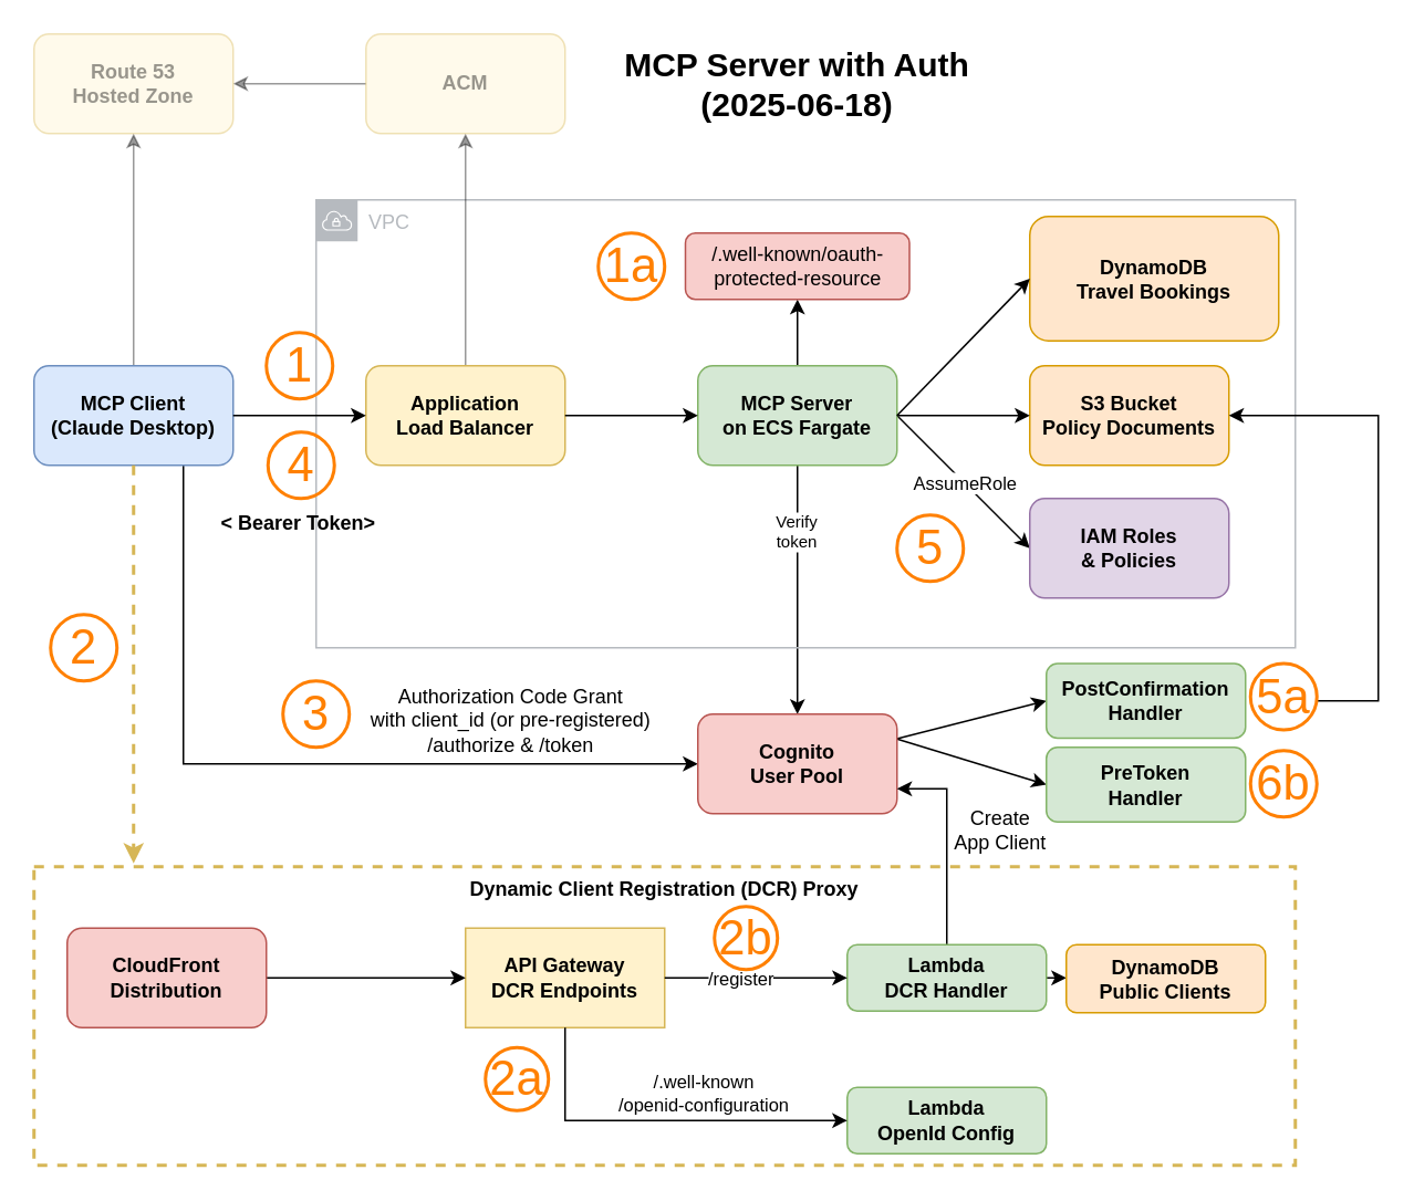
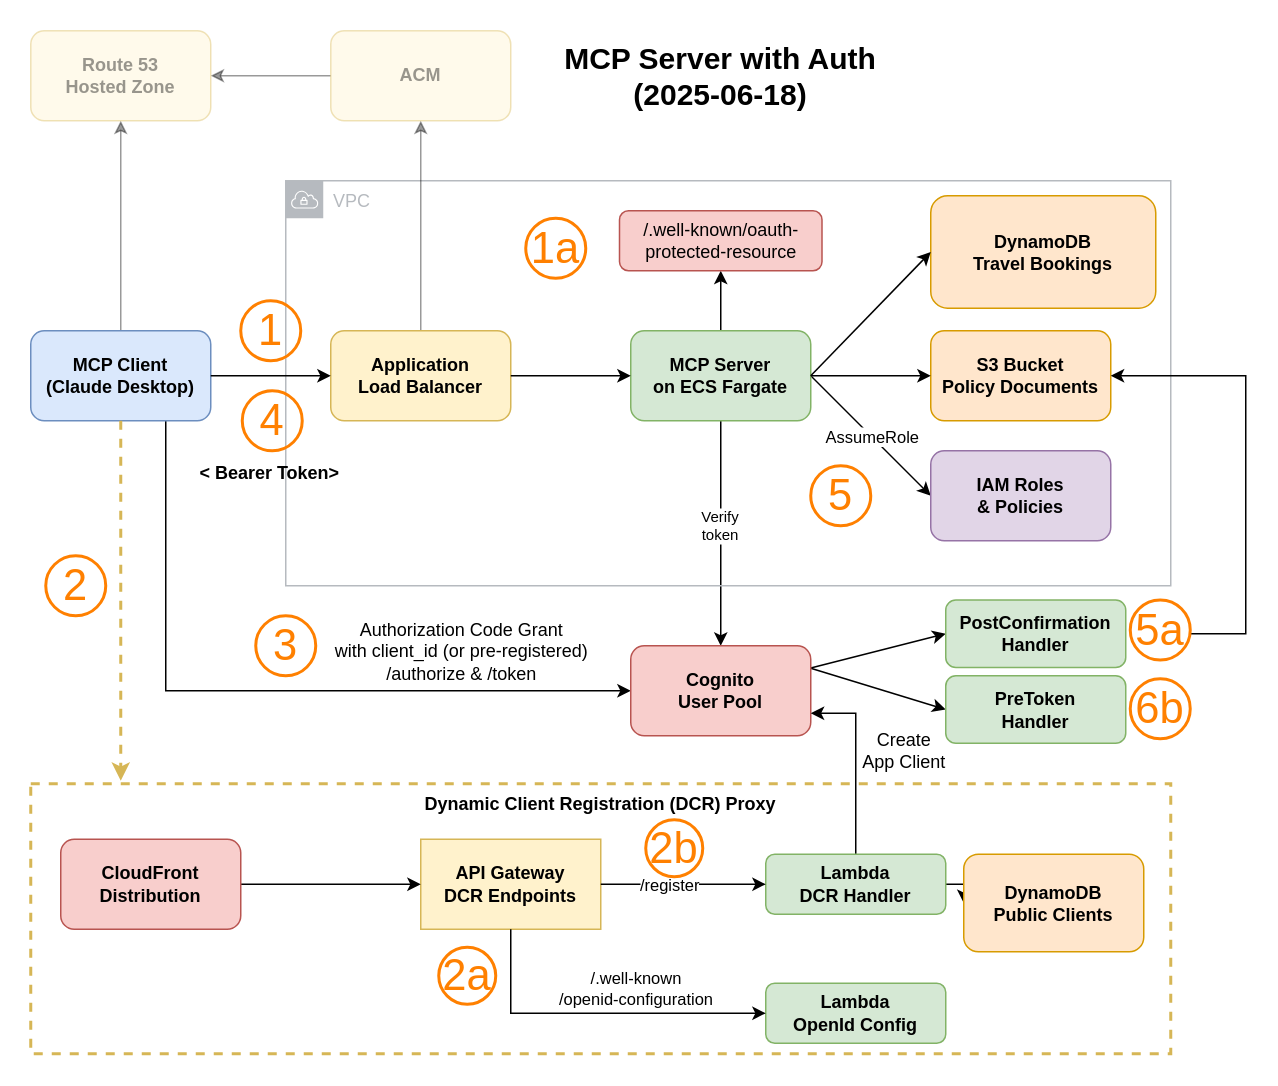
  <mxCell id="0" />
  <mxCell id="1" parent="0" />
  <mxCell id="2" value="" style="endArrow=classic;html=1;rounded=0;exitX=0.5;exitY=1;exitDx=0;exitDy=0;entryX=0.5;entryY=0;entryDx=0;entryDy=0;" parent="1" source="13" target="16" edge="1"><mxGeometry width="50" height="50" relative="1" as="geometry"><mxPoint x="370" y="420" as="sourcePoint" /><mxPoint x="420" y="370" as="targetPoint" /></mxGeometry></mxCell>
  <mxCell id="3" value="VPC" style="sketch=0;outlineConnect=0;gradientColor=none;html=1;whiteSpace=wrap;fontSize=12;fontStyle=0;shape=mxgraph.aws4.group;grIcon=mxgraph.aws4.group_vpc;strokeColor=#B6BABF;fillColor=none;verticalAlign=top;align=left;spacingLeft=30;fontColor=#B6BABF;dashed=0;" parent="1" vertex="1"><mxGeometry x="190" width="590" height="270" as="geometry" y="120" /></mxCell>
  <mxCell id="4" value="MCP Server with Auth&lt;br&gt;(2025-06-18)" style="text;html=1;strokeColor=none;fillColor=none;align=center;verticalAlign=middle;whiteSpace=wrap;rounded=0;fontSize=20;fontStyle=1;" parent="1" vertex="1"><mxGeometry x="330" y="35" width="300" height="30" as="geometry" /></mxCell>
  <mxCell id="5" style="edgeStyle=orthogonalEdgeStyle;rounded=0;orthogonalLoop=1;jettySize=auto;html=1;exitX=0.5;exitY=0;exitDx=0;exitDy=0;entryX=0.5;entryY=1;entryDx=0;entryDy=0;opacity=40;textOpacity=40;" parent="1" source="7" target="36" edge="1"><mxGeometry relative="1" as="geometry" /></mxCell>
  <mxCell id="6" style="edgeStyle=orthogonalEdgeStyle;rounded=0;orthogonalLoop=1;jettySize=auto;html=1;exitX=0.75;exitY=1;exitDx=0;exitDy=0;entryX=0;entryY=0.5;entryDx=0;entryDy=0;" parent="1" source="7" target="16" edge="1"><mxGeometry relative="1" as="geometry" /></mxCell>
  <mxCell id="7" value="MCP Client&#10;(Claude Desktop)" style="rounded=1;whiteSpace=wrap;html=1;fillColor=#dae8fc;strokeColor=#6c8ebf;fontSize=12;fontStyle=1;" parent="1" vertex="1"><mxGeometry x="20" y="220" width="120" height="60" as="geometry" /></mxCell>
  <mxCell id="8" style="edgeStyle=orthogonalEdgeStyle;rounded=0;orthogonalLoop=1;jettySize=auto;html=1;exitX=0.5;exitY=0;exitDx=0;exitDy=0;opacity=40;textOpacity=40;" parent="1" source="9" target="35" edge="1"><mxGeometry relative="1" as="geometry" /></mxCell>
  <mxCell id="9" value="Application&#10;Load Balancer" style="rounded=1;whiteSpace=wrap;html=1;fillColor=#fff2cc;strokeColor=#d6b656;fontSize=12;fontStyle=1;" parent="1" vertex="1"><mxGeometry x="220" y="220" width="120" height="60" as="geometry" /></mxCell>
  <mxCell id="10" style="rounded=0;orthogonalLoop=1;jettySize=auto;html=1;exitX=1;exitY=0.5;exitDx=0;exitDy=0;entryX=0;entryY=0.5;entryDx=0;entryDy=0;" parent="1" source="13" target="27" edge="1"><mxGeometry relative="1" as="geometry" /></mxCell>
  <mxCell id="11" value="AssumeRole" style="edgeLabel;html=1;align=center;verticalAlign=middle;resizable=0;points=[];" parent="10" vertex="1" connectable="0"><mxGeometry x="-0.131" y="2" relative="1" as="geometry"><mxPoint x="4" y="7" as="offset" /></mxGeometry></mxCell>
  <mxCell id="12" style="edgeStyle=orthogonalEdgeStyle;rounded=0;orthogonalLoop=1;jettySize=auto;html=1;entryX=0.5;entryY=1;entryDx=0;entryDy=0;" parent="1" source="13" target="40" edge="1"><mxGeometry relative="1" as="geometry" /></mxCell>
  <mxCell id="13" value="MCP Server&lt;br&gt;on ECS Fargate" style="rounded=1;whiteSpace=wrap;html=1;fillColor=#d5e8d4;strokeColor=#82b366;fontSize=12;fontStyle=1;" parent="1" vertex="1"><mxGeometry x="420" y="220" width="120" height="60" as="geometry" /></mxCell>
  <mxCell id="14" style="rounded=0;orthogonalLoop=1;jettySize=auto;html=1;exitX=1;exitY=0.25;exitDx=0;exitDy=0;entryX=0;entryY=0.5;entryDx=0;entryDy=0;" parent="1" source="16" target="47" edge="1"><mxGeometry relative="1" as="geometry" /></mxCell>
  <mxCell id="15" style="rounded=0;orthogonalLoop=1;jettySize=auto;html=1;entryX=0;entryY=0.5;entryDx=0;entryDy=0;" parent="1" source="16" target="50" edge="1"><mxGeometry relative="1" as="geometry" /></mxCell>
  <mxCell id="16" value="Cognito&#10;User Pool" style="rounded=1;whiteSpace=wrap;html=1;fillColor=#f8cecc;strokeColor=#b85450;fontSize=12;fontStyle=1;" parent="1" vertex="1"><mxGeometry x="420" y="430" width="120" height="60" as="geometry" /></mxCell>
  <mxCell id="17" value="DynamoDB&#10;Travel Bookings" style="rounded=1;whiteSpace=wrap;html=1;fillColor=#ffe6cc;strokeColor=#d79b00;fontSize=12;fontStyle=1;" parent="1" vertex="1"><mxGeometry x="620" y="130" width="150" height="75" as="geometry" /></mxCell>
  <mxCell id="18" value="S3 Bucket&#10;Policy Documents" style="rounded=1;whiteSpace=wrap;html=1;fillColor=#ffe6cc;strokeColor=#d79b00;fontSize=12;fontStyle=1;" parent="1" vertex="1"><mxGeometry x="620" y="220" width="120" height="60" as="geometry" /></mxCell>
  <mxCell id="19" value="Dynamic Client Registration (DCR) Proxy" style="rounded=0;whiteSpace=wrap;html=1;fillColor=none;strokeColor=#d6b656;strokeWidth=2;dashed=1;fontSize=12;fontStyle=1;verticalAlign=top;" parent="1" vertex="1"><mxGeometry x="20" y="522" width="760" height="180" as="geometry" /></mxCell>
  <mxCell id="20" value="API Gateway&#10;DCR Endpoints" style="rounded=1;whiteSpace=wrap;html=1;fillColor=#fff2cc;strokeColor=#d6b656;fontSize=12;fontStyle=1;arcSize=0;" parent="1" vertex="1"><mxGeometry x="280" y="559" width="120" height="60" as="geometry" /></mxCell>
  <mxCell id="21" style="edgeStyle=orthogonalEdgeStyle;rounded=0;orthogonalLoop=1;jettySize=auto;html=1;" parent="1" source="22" target="20" edge="1"><mxGeometry relative="1" as="geometry" /></mxCell>
  <mxCell id="22" value="CloudFront&#10;Distribution" style="rounded=1;whiteSpace=wrap;html=1;fillColor=#f8cecc;strokeColor=#b85450;fontSize=12;fontStyle=1;" parent="1" vertex="1"><mxGeometry x="40" y="559" width="120" height="60" as="geometry" /></mxCell>
  <mxCell id="23" value="Lambda&lt;br&gt;OpenId Config" style="rounded=1;whiteSpace=wrap;html=1;fillColor=#d5e8d4;strokeColor=#82b366;fontSize=12;fontStyle=1;" parent="1" vertex="1"><mxGeometry x="510" y="655" width="120" height="40" as="geometry" /></mxCell>
  <mxCell id="24" style="edgeStyle=orthogonalEdgeStyle;rounded=0;orthogonalLoop=1;jettySize=auto;html=1;entryX=1;entryY=0.75;entryDx=0;entryDy=0;" parent="1" source="26" target="16" edge="1"><mxGeometry relative="1" as="geometry" /></mxCell>
  <mxCell id="25" style="edgeStyle=orthogonalEdgeStyle;rounded=0;orthogonalLoop=1;jettySize=auto;html=1;exitX=1;exitY=0.5;exitDx=0;exitDy=0;entryX=0;entryY=0.5;entryDx=0;entryDy=0;" edge="1" parent="1" source="26" target="58"><mxGeometry relative="1" as="geometry" /></mxCell>
  <mxCell id="26" value="Lambda&lt;br&gt;DCR Handler" style="rounded=1;whiteSpace=wrap;html=1;fillColor=#d5e8d4;strokeColor=#82b366;fontSize=12;fontStyle=1;" parent="1" vertex="1"><mxGeometry x="510" y="569" width="120" height="40" as="geometry" /></mxCell>
  <mxCell id="27" value="IAM Roles&#10;&amp; Policies" style="rounded=1;whiteSpace=wrap;html=1;fillColor=#e1d5e7;strokeColor=#9673a6;fontSize=12;fontStyle=1;" parent="1" vertex="1"><mxGeometry x="620" y="300" width="120" height="60" as="geometry" /></mxCell>
  <mxCell id="28" value="" style="endArrow=classic;html=1;rounded=0;exitX=1;exitY=0.5;exitDx=0;exitDy=0;entryX=0;entryY=0.5;entryDx=0;entryDy=0;" parent="1" source="7" target="9" edge="1"><mxGeometry width="50" height="50" relative="1" as="geometry"><mxPoint x="370" y="420" as="sourcePoint" /><mxPoint x="420" y="370" as="targetPoint" /></mxGeometry></mxCell>
  <mxCell id="29" value="" style="endArrow=classic;html=1;rounded=0;exitX=1;exitY=0.5;exitDx=0;exitDy=0;entryX=0;entryY=0.5;entryDx=0;entryDy=0;" parent="1" source="9" target="13" edge="1"><mxGeometry width="50" height="50" relative="1" as="geometry"><mxPoint x="370" y="420" as="sourcePoint" /><mxPoint x="420" y="370" as="targetPoint" /></mxGeometry></mxCell>
  <mxCell id="30" value="" style="endArrow=classic;html=1;rounded=0;entryX=0;entryY=0.5;entryDx=0;entryDy=0;" parent="1" target="17" edge="1"><mxGeometry width="50" height="50" relative="1" as="geometry"><mxPoint x="540" y="250" as="sourcePoint" /><mxPoint x="420" y="370" as="targetPoint" /></mxGeometry></mxCell>
  <mxCell id="31" value="" style="endArrow=classic;html=1;rounded=0;exitX=1;exitY=0.5;exitDx=0;exitDy=0;entryX=0;entryY=0.5;entryDx=0;entryDy=0;" parent="1" source="13" target="18" edge="1"><mxGeometry width="50" height="50" relative="1" as="geometry"><mxPoint x="370" y="420" as="sourcePoint" /><mxPoint x="420" y="370" as="targetPoint" /></mxGeometry></mxCell>
  <mxCell id="32" value="" style="endArrow=classic;html=1;rounded=0;exitX=0.5;exitY=1;exitDx=0;exitDy=0;entryX=0;entryY=0.5;entryDx=0;entryDy=0;edgeStyle=orthogonalEdgeStyle;" parent="1" source="20" target="23" edge="1"><mxGeometry width="50" height="50" relative="1" as="geometry"><mxPoint x="370" y="705" as="sourcePoint" /><mxPoint x="420" y="655" as="targetPoint" /></mxGeometry></mxCell>
  <mxCell id="33" value="" style="endArrow=classic;html=1;rounded=0;strokeColor=#d6b656;strokeWidth=2;dashed=1;exitX=0.5;exitY=1;exitDx=0;exitDy=0;" parent="1" source="7" edge="1"><mxGeometry y="-90" width="50" height="50" relative="1" as="geometry"><mxPoint x="120" y="300" as="sourcePoint" /><mxPoint x="80" y="520" as="targetPoint" /><mxPoint as="offset" /></mxGeometry></mxCell>
  <mxCell id="34" style="edgeStyle=orthogonalEdgeStyle;rounded=0;orthogonalLoop=1;jettySize=auto;html=1;exitX=0;exitY=0.5;exitDx=0;exitDy=0;opacity=40;textOpacity=40;" parent="1" source="35" target="36" edge="1"><mxGeometry relative="1" as="geometry" /></mxCell>
  <mxCell id="35" value="ACM" style="rounded=1;whiteSpace=wrap;html=1;fillColor=#fff2cc;strokeColor=#d6b656;fontSize=12;fontStyle=1;opacity=40;textOpacity=40;" parent="1" vertex="1"><mxGeometry x="220" y="20" width="120" height="60" as="geometry" /></mxCell>
  <mxCell id="36" value="Route 53&lt;br&gt;Hosted Zone" style="rounded=1;whiteSpace=wrap;html=1;fillColor=#fff2cc;strokeColor=#d6b656;fontSize=12;fontStyle=1;opacity=40;textOpacity=40;" parent="1" vertex="1"><mxGeometry x="20" y="20" width="120" height="60" as="geometry" /></mxCell>
  <mxCell id="37" value="" style="endArrow=classic;html=1;rounded=0;exitX=1;exitY=0.5;exitDx=0;exitDy=0;entryX=0;entryY=0.5;entryDx=0;entryDy=0;" parent="1" source="20" target="26" edge="1"><mxGeometry width="50" height="50" relative="1" as="geometry"><mxPoint x="320" y="629" as="sourcePoint" /><mxPoint x="260" y="655" as="targetPoint" /></mxGeometry></mxCell>
  <mxCell id="38" value="/register" style="edgeLabel;html=1;align=center;verticalAlign=middle;resizable=0;points=[];" parent="37" vertex="1" connectable="0"><mxGeometry x="-0.287" y="3" relative="1" as="geometry"><mxPoint x="6" y="3" as="offset" /></mxGeometry></mxCell>
  <mxCell id="39" value="Authorization Code Grant&lt;br&gt;with client_id (or pre-registered)&lt;br&gt;/authorize &amp;amp; /token" style="text;html=1;align=center;verticalAlign=middle;resizable=0;points=[];autosize=1;strokeColor=none;fillColor=none;" parent="1" vertex="1"><mxGeometry x="212" y="404" width="190" height="60" as="geometry" /></mxCell>
  <mxCell id="40" value="&lt;span style=&quot;font-weight: normal;&quot;&gt;/.well-known/oauth-protected-resource&lt;/span&gt;" style="rounded=1;whiteSpace=wrap;html=1;fillColor=#f8cecc;strokeColor=#b85450;fontSize=12;fontStyle=1;" parent="1" vertex="1"><mxGeometry x="412.5" y="140" width="135" height="40" as="geometry" /></mxCell>
  <mxCell id="41" value="&lt;span style=&quot;color: rgb(0, 0, 0); font-family: Helvetica; font-size: 11px; font-style: normal; font-variant-ligatures: normal; font-variant-caps: normal; font-weight: 400; letter-spacing: normal; orphans: 2; text-indent: 0px; text-transform: none; widows: 2; word-spacing: 0px; -webkit-text-stroke-width: 0px; background-color: rgb(255, 255, 255); text-decoration-thickness: initial; text-decoration-style: initial; text-decoration-color: initial; float: none; display: inline !important;&quot;&gt;/.well-known&lt;br&gt;/openid-configuration&lt;br&gt;&lt;/span&gt;" style="text;whiteSpace=wrap;html=1;align=center;" parent="1" vertex="1"><mxGeometry x="324" y="638" width="200" height="40" as="geometry" /></mxCell>
  <mxCell id="42" value="Create &lt;br&gt;App Client" style="text;html=1;align=center;verticalAlign=middle;resizable=0;points=[];autosize=1;strokeColor=none;fillColor=none;" parent="1" vertex="1"><mxGeometry x="562" y="480" width="80" height="40" as="geometry" /></mxCell>
- <mxCell id="43" value="&lt;font color=&quot;#ff8000&quot; style=&quot;font-size: 29px;&quot;&gt;1a&lt;/font&gt;" style="ellipse;whiteSpace=wrap;html=1;aspect=fixed;fillColor=none;fontColor=#ffb570;strokeColor=#ff8000;strokeWidth=2;" parent="1" vertex="1"><mxGeometry x="360" y="140" width="40" height="40" as="geometry" /></mxCell>
+ <mxCell id="43" value="&lt;font color=&quot;#ff8000&quot; style=&quot;font-size: 29px;&quot;&gt;1a&lt;/font&gt;" style="ellipse;whiteSpace=wrap;html=1;aspect=fixed;fillColor=none;fontColor=#ffb570;strokeColor=#ff8000;strokeWidth=2;" parent="1" vertex="1"><mxGeometry x="350" y="145" width="40" height="40" as="geometry" /></mxCell>
  <mxCell id="44" value="&lt;font color=&quot;#ff8000&quot; style=&quot;font-size: 29px;&quot;&gt;2&lt;/font&gt;" style="ellipse;whiteSpace=wrap;html=1;aspect=fixed;fillColor=none;fontColor=#ffb570;strokeColor=#ff8000;strokeWidth=2;" parent="1" vertex="1"><mxGeometry x="30" y="370" width="40" height="40" as="geometry" /></mxCell>
  <mxCell id="45" value="&lt;font color=&quot;#ff8000&quot; style=&quot;font-size: 29px;&quot;&gt;3&lt;/font&gt;" style="ellipse;whiteSpace=wrap;html=1;aspect=fixed;fillColor=none;fontColor=#ffb570;strokeColor=#ff8000;strokeWidth=2;" parent="1" vertex="1"><mxGeometry x="170" y="410" width="40" height="40" as="geometry" /></mxCell>
- <mxCell id="46" value="Verify token" style="text;html=1;strokeColor=none;fillColor=none;align=center;verticalAlign=middle;whiteSpace=wrap;rounded=0;fontSize=10;labelBackgroundColor=default;" parent="1" vertex="1"><mxGeometry x="460" y="310" width="40" height="20" as="geometry" /></mxCell>
+ <mxCell id="46" value="Verify token" style="text;html=1;strokeColor=none;fillColor=none;align=center;verticalAlign=middle;whiteSpace=wrap;rounded=0;fontSize=10;labelBackgroundColor=default;" parent="1" vertex="1"><mxGeometry x="460" y="340" width="40" height="20" as="geometry" /></mxCell>
  <mxCell id="47" value="PreToken &lt;br&gt;Handler" style="rounded=1;whiteSpace=wrap;html=1;fillColor=#d5e8d4;strokeColor=#82b366;fontSize=12;fontStyle=1;" parent="1" vertex="1"><mxGeometry x="630" y="450" width="120" height="45" as="geometry" /></mxCell>
  <mxCell id="48" value="&lt;font color=&quot;#ff8000&quot;&gt;&lt;span style=&quot;font-size: 29px;&quot;&gt;6b&lt;/span&gt;&lt;/font&gt;" style="ellipse;whiteSpace=wrap;html=1;aspect=fixed;fillColor=none;fontColor=#ffb570;strokeColor=#ff8000;strokeWidth=2;" parent="1" vertex="1"><mxGeometry x="753" y="452" width="40" height="40" as="geometry" /></mxCell>
  <mxCell id="49" style="edgeStyle=orthogonalEdgeStyle;rounded=0;orthogonalLoop=1;jettySize=auto;html=1;exitX=1;exitY=0.5;exitDx=0;exitDy=0;entryX=1;entryY=0.5;entryDx=0;entryDy=0;" edge="1" parent="1" source="57" target="18"><mxGeometry relative="1" as="geometry"><Array as="points"><mxPoint x="793" y="422" /><mxPoint x="830" y="422" /><mxPoint x="830" y="250" /></Array></mxGeometry></mxCell>
  <mxCell id="50" value="PostConfirmation&lt;br&gt;Handler" style="rounded=1;whiteSpace=wrap;html=1;fillColor=#d5e8d4;strokeColor=#82b366;fontSize=12;fontStyle=1;" parent="1" vertex="1"><mxGeometry x="630" y="399.5" width="120" height="45" as="geometry" /></mxCell>
  <mxCell id="51" value="&lt;font color=&quot;#ff8000&quot; style=&quot;font-size: 29px;&quot;&gt;2b&lt;/font&gt;" style="ellipse;whiteSpace=wrap;html=1;aspect=fixed;fillColor=none;fontColor=#ffb570;strokeColor=#ff8000;strokeWidth=2;" parent="1" vertex="1"><mxGeometry x="430" y="546" width="38" height="38" as="geometry" /></mxCell>
  <mxCell id="52" value="&lt;font color=&quot;#ff8000&quot;&gt;&lt;span style=&quot;font-size: 29px;&quot;&gt;2a&lt;/span&gt;&lt;/font&gt;" style="ellipse;whiteSpace=wrap;html=1;aspect=fixed;fillColor=none;fontColor=#ffb570;strokeColor=#ff8000;strokeWidth=2;" parent="1" vertex="1"><mxGeometry x="292" y="631" width="38" height="38" as="geometry" /></mxCell>
  <mxCell id="53" value="&lt;font color=&quot;#ff8000&quot; style=&quot;font-size: 29px;&quot;&gt;1&lt;/font&gt;" style="ellipse;whiteSpace=wrap;html=1;aspect=fixed;fillColor=none;fontColor=#ffb570;strokeColor=#ff8000;strokeWidth=2;" parent="1" vertex="1"><mxGeometry x="160" y="200" width="40" height="40" as="geometry" /></mxCell>
  <mxCell id="54" value="&lt;font color=&quot;#ff8000&quot;&gt;&lt;span style=&quot;font-size: 29px;&quot;&gt;4&lt;/span&gt;&lt;/font&gt;" style="ellipse;whiteSpace=wrap;html=1;aspect=fixed;fillColor=none;fontColor=#ffb570;strokeColor=#ff8000;strokeWidth=2;" parent="1" vertex="1"><mxGeometry x="161" y="260" width="40" height="40" as="geometry" /></mxCell>
  <mxCell id="55" value="&amp;lt; Bearer Token&amp;gt;" style="text;html=1;align=center;verticalAlign=middle;resizable=0;points=[];autosize=1;strokeColor=none;fillColor=none;fontStyle=1" parent="1" vertex="1"><mxGeometry x="119" y="300" width="120" height="30" as="geometry" /></mxCell>
  <mxCell id="56" value="&lt;font color=&quot;#ff8000&quot;&gt;&lt;span style=&quot;font-size: 29px;&quot;&gt;5&lt;/span&gt;&lt;/font&gt;" style="ellipse;whiteSpace=wrap;html=1;aspect=fixed;fillColor=none;fontColor=#ffb570;strokeColor=#ff8000;strokeWidth=2;" parent="1" vertex="1"><mxGeometry x="540" y="310" width="40" height="40" as="geometry" /></mxCell>
  <mxCell id="57" value="&lt;font color=&quot;#ff8000&quot;&gt;&lt;span style=&quot;font-size: 29px;&quot;&gt;5a&lt;/span&gt;&lt;/font&gt;" style="ellipse;whiteSpace=wrap;html=1;aspect=fixed;fillColor=none;fontColor=#ffb570;strokeColor=#ff8000;strokeWidth=2;" parent="1" vertex="1"><mxGeometry x="753" y="399.5" width="40" height="40" as="geometry" /></mxCell>
- <mxCell id="58" value="DynamoDB&lt;br&gt;Public Clients" style="rounded=1;whiteSpace=wrap;html=1;fillColor=#ffe6cc;strokeColor=#d79b00;fontSize=12;fontStyle=1;" vertex="1" parent="1"><mxGeometry x="642" y="569" width="120" height="41" as="geometry" /></mxCell>
+ <mxCell id="58" value="DynamoDB&lt;br&gt;Public Clients" style="rounded=1;whiteSpace=wrap;html=1;fillColor=#ffe6cc;strokeColor=#d79b00;fontSize=12;fontStyle=1;" vertex="1" parent="1"><mxGeometry x="642" y="569" width="120" height="65" as="geometry" /></mxCell>
